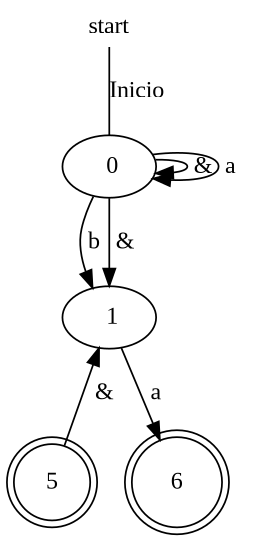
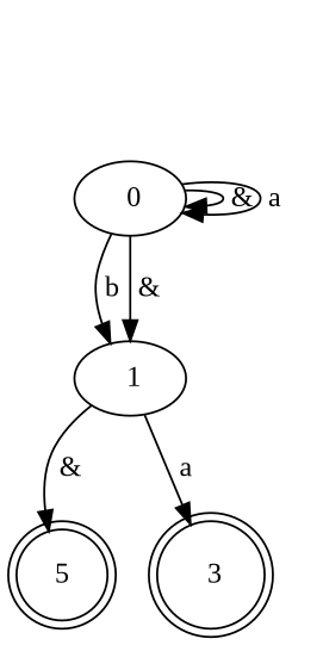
  digraph {
    fontname="Liberation Serif"
    node [fontname="Liberation Serif" shape=ellipse]
    edge [fontname="Liberation Serif"]
    " 0"
    " 1"
    n3 [label=5 shape=doublecircle]
-   " 3" [shape=doublecircle label=6]
-   start [height=0 shape=none width=0]
+   " 3" [shape=doublecircle]
    " 0" -> " 0" [label=" &"]
    " 0" -> " 0" [label=" a"]
    " 0" -> " 1" [label=" b"]
    " 0" -> " 1" [label=" &"]
-   n3 -> " 1" [label=" &"]
+   " 1" -> n3 [label=" &"]
    " 1" -> " 3" [label=" a"]
-   start -> " 0" [dir=none label=Inicio]
  }
